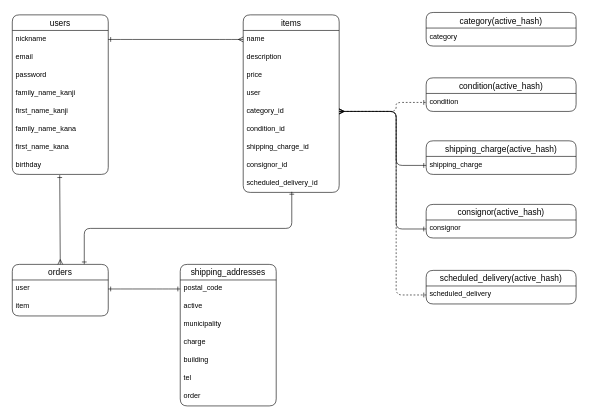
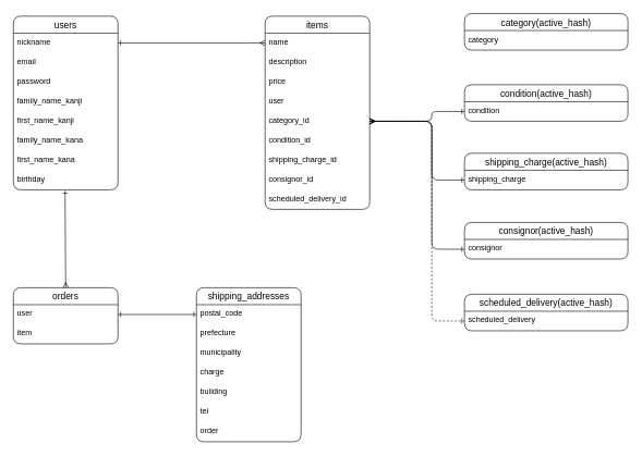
  <mxCell id="0" />
  <mxCell id="1" parent="0" />
  <mxCell id="2" value="items" style="swimlane;fontStyle=0;childLayout=stackLayout;horizontal=1;startSize=26;horizontalStack=0;resizeParent=1;resizeParentMax=0;resizeLast=0;collapsible=1;marginBottom=0;align=center;fontSize=14;rounded=1;" vertex="1" parent="1"><mxGeometry x="405" y="24" width="160" height="296" as="geometry" /></mxCell>
  <mxCell id="3" value="name" style="text;strokeColor=none;fillColor=none;spacingLeft=4;spacingRight=4;overflow=hidden;rotatable=0;points=[[0,0.5],[1,0.5]];portConstraint=eastwest;fontSize=12;rounded=1;" vertex="1" parent="2"><mxGeometry y="26" width="160" height="30" as="geometry" /></mxCell>
  <mxCell id="4" value="description" style="text;strokeColor=none;fillColor=none;spacingLeft=4;spacingRight=4;overflow=hidden;rotatable=0;points=[[0,0.5],[1,0.5]];portConstraint=eastwest;fontSize=12;rounded=1;" vertex="1" parent="2"><mxGeometry y="56" width="160" height="30" as="geometry" /></mxCell>
  <mxCell id="5" value="price" style="text;strokeColor=none;fillColor=none;spacingLeft=4;spacingRight=4;overflow=hidden;rotatable=0;points=[[0,0.5],[1,0.5]];portConstraint=eastwest;fontSize=12;rounded=1;" vertex="1" parent="2"><mxGeometry y="86" width="160" height="30" as="geometry" /></mxCell>
  <mxCell id="6" value="user" style="text;strokeColor=none;fillColor=none;spacingLeft=4;spacingRight=4;overflow=hidden;rotatable=0;points=[[0,0.5],[1,0.5]];portConstraint=eastwest;fontSize=12;rounded=1;" vertex="1" parent="2"><mxGeometry y="116" width="160" height="30" as="geometry" /></mxCell>
  <mxCell id="7" value="category_id" style="text;strokeColor=none;fillColor=none;spacingLeft=4;spacingRight=4;overflow=hidden;rotatable=0;points=[[0,0.5],[1,0.5]];portConstraint=eastwest;fontSize=12;rounded=1;" vertex="1" parent="2"><mxGeometry y="146" width="160" height="30" as="geometry" /></mxCell>
  <mxCell id="8" value="condition_id" style="text;strokeColor=none;fillColor=none;spacingLeft=4;spacingRight=4;overflow=hidden;rotatable=0;points=[[0,0.5],[1,0.5]];portConstraint=eastwest;fontSize=12;rounded=1;" vertex="1" parent="2"><mxGeometry y="176" width="160" height="30" as="geometry" /></mxCell>
  <mxCell id="9" value="shipping_charge_id" style="text;strokeColor=none;fillColor=none;spacingLeft=4;spacingRight=4;overflow=hidden;rotatable=0;points=[[0,0.5],[1,0.5]];portConstraint=eastwest;fontSize=12;rounded=1;" vertex="1" parent="2"><mxGeometry y="206" width="160" height="30" as="geometry" /></mxCell>
  <mxCell id="10" value="consignor_id" style="text;strokeColor=none;fillColor=none;spacingLeft=4;spacingRight=4;overflow=hidden;rotatable=0;points=[[0,0.5],[1,0.5]];portConstraint=eastwest;fontSize=12;rounded=1;" vertex="1" parent="2"><mxGeometry y="236" width="160" height="30" as="geometry" /></mxCell>
  <mxCell id="11" value="scheduled_delivery_id" style="text;strokeColor=none;fillColor=none;spacingLeft=4;spacingRight=4;overflow=hidden;rotatable=0;points=[[0,0.5],[1,0.5]];portConstraint=eastwest;fontSize=12;rounded=1;" vertex="1" parent="2"><mxGeometry y="266" width="160" height="30" as="geometry" /></mxCell>
  <mxCell id="12" value="users" style="swimlane;fontStyle=0;childLayout=stackLayout;horizontal=1;startSize=26;horizontalStack=0;resizeParent=1;resizeParentMax=0;resizeLast=0;collapsible=1;marginBottom=0;align=center;fontSize=14;rounded=1;" vertex="1" parent="1"><mxGeometry x="20" y="24" width="160" height="266" as="geometry" /></mxCell>
  <mxCell id="13" value="nickname" style="text;strokeColor=none;fillColor=none;spacingLeft=4;spacingRight=4;overflow=hidden;rotatable=0;points=[[0,0.5],[1,0.5]];portConstraint=eastwest;fontSize=12;rounded=1;" vertex="1" parent="12"><mxGeometry y="26" width="160" height="30" as="geometry" /></mxCell>
  <mxCell id="14" value="email" style="text;strokeColor=none;fillColor=none;spacingLeft=4;spacingRight=4;overflow=hidden;rotatable=0;points=[[0,0.5],[1,0.5]];portConstraint=eastwest;fontSize=12;rounded=1;" vertex="1" parent="12"><mxGeometry y="56" width="160" height="30" as="geometry" /></mxCell>
  <mxCell id="15" value="password" style="text;strokeColor=none;fillColor=none;spacingLeft=4;spacingRight=4;overflow=hidden;rotatable=0;points=[[0,0.5],[1,0.5]];portConstraint=eastwest;fontSize=12;rounded=1;" vertex="1" parent="12"><mxGeometry y="86" width="160" height="30" as="geometry" /></mxCell>
  <mxCell id="16" value="family_name_kanji" style="text;strokeColor=none;fillColor=none;spacingLeft=4;spacingRight=4;overflow=hidden;rotatable=0;points=[[0,0.5],[1,0.5]];portConstraint=eastwest;fontSize=12;rounded=1;" vertex="1" parent="12"><mxGeometry y="116" width="160" height="30" as="geometry" /></mxCell>
  <mxCell id="17" value="first_name_kanji" style="text;strokeColor=none;fillColor=none;spacingLeft=4;spacingRight=4;overflow=hidden;rotatable=0;points=[[0,0.5],[1,0.5]];portConstraint=eastwest;fontSize=12;rounded=1;" vertex="1" parent="12"><mxGeometry y="146" width="160" height="30" as="geometry" /></mxCell>
  <mxCell id="18" value="family_name_kana" style="text;strokeColor=none;fillColor=none;spacingLeft=4;spacingRight=4;overflow=hidden;rotatable=0;points=[[0,0.5],[1,0.5]];portConstraint=eastwest;fontSize=12;rounded=1;" vertex="1" parent="12"><mxGeometry y="176" width="160" height="30" as="geometry" /></mxCell>
  <mxCell id="19" value="first_name_kana" style="text;strokeColor=none;fillColor=none;spacingLeft=4;spacingRight=4;overflow=hidden;rotatable=0;points=[[0,0.5],[1,0.5]];portConstraint=eastwest;fontSize=12;rounded=1;" vertex="1" parent="12"><mxGeometry y="206" width="160" height="30" as="geometry" /></mxCell>
  <mxCell id="20" value="birthday" style="text;strokeColor=none;fillColor=none;spacingLeft=4;spacingRight=4;overflow=hidden;rotatable=0;points=[[0,0.5],[1,0.5]];portConstraint=eastwest;fontSize=12;rounded=1;" vertex="1" parent="12"><mxGeometry y="236" width="160" height="30" as="geometry" /></mxCell>
- <mxCell id="21" style="edgeStyle=none;rounded=1;html=1;exitX=0.75;exitY=0;exitDx=0;exitDy=0;entryX=0.506;entryY=0.967;entryDx=0;entryDy=0;startArrow=ERone;startFill=0;endArrow=ERone;endFill=0;entryPerimeter=0;" edge="1" parent="1" source="22" target="11"><mxGeometry relative="1" as="geometry"><Array as="points"><mxPoint x="140" y="380" /><mxPoint x="486" y="380" /></Array></mxGeometry></mxCell>
  <mxCell id="22" value="orders" style="swimlane;fontStyle=0;childLayout=stackLayout;horizontal=1;startSize=26;horizontalStack=0;resizeParent=1;resizeParentMax=0;resizeLast=0;collapsible=1;marginBottom=0;align=center;fontSize=14;rounded=1;" vertex="1" parent="1"><mxGeometry x="20" y="440" width="160" height="86" as="geometry" /></mxCell>
  <mxCell id="23" value="user" style="text;strokeColor=none;fillColor=none;spacingLeft=4;spacingRight=4;overflow=hidden;rotatable=0;points=[[0,0.5],[1,0.5]];portConstraint=eastwest;fontSize=12;rounded=1;" vertex="1" parent="22"><mxGeometry y="26" width="160" height="30" as="geometry" /></mxCell>
  <mxCell id="24" value="item" style="text;strokeColor=none;fillColor=none;spacingLeft=4;spacingRight=4;overflow=hidden;rotatable=0;points=[[0,0.5],[1,0.5]];portConstraint=eastwest;fontSize=12;rounded=1;" vertex="1" parent="22"><mxGeometry y="56" width="160" height="30" as="geometry" /></mxCell>
  <mxCell id="25" value="shipping_addresses" style="swimlane;fontStyle=0;childLayout=stackLayout;horizontal=1;startSize=26;horizontalStack=0;resizeParent=1;resizeParentMax=0;resizeLast=0;collapsible=1;marginBottom=0;align=center;fontSize=14;rounded=1;" vertex="1" parent="1"><mxGeometry x="300" y="440" width="160" height="236" as="geometry" /></mxCell>
  <mxCell id="26" value="postal_code" style="text;strokeColor=none;fillColor=none;spacingLeft=4;spacingRight=4;overflow=hidden;rotatable=0;points=[[0,0.5],[1,0.5]];portConstraint=eastwest;fontSize=12;rounded=1;" vertex="1" parent="25"><mxGeometry y="26" width="160" height="30" as="geometry" /></mxCell>
- <mxCell id="27" value="active" style="text;strokeColor=none;fillColor=none;spacingLeft=4;spacingRight=4;overflow=hidden;rotatable=0;points=[[0,0.5],[1,0.5]];portConstraint=eastwest;fontSize=12;rounded=1;" vertex="1" parent="25"><mxGeometry y="56" width="160" height="30" as="geometry" /></mxCell>
+ <mxCell id="27" value="prefecture" style="text;strokeColor=none;fillColor=none;spacingLeft=4;spacingRight=4;overflow=hidden;rotatable=0;points=[[0,0.5],[1,0.5]];portConstraint=eastwest;fontSize=12;rounded=1;" vertex="1" parent="25"><mxGeometry y="56" width="160" height="30" as="geometry" /></mxCell>
  <mxCell id="28" value="municipality" style="text;strokeColor=none;fillColor=none;spacingLeft=4;spacingRight=4;overflow=hidden;rotatable=0;points=[[0,0.5],[1,0.5]];portConstraint=eastwest;fontSize=12;rounded=1;" vertex="1" parent="25"><mxGeometry y="86" width="160" height="30" as="geometry" /></mxCell>
  <mxCell id="29" value="charge" style="text;strokeColor=none;fillColor=none;spacingLeft=4;spacingRight=4;overflow=hidden;rotatable=0;points=[[0,0.5],[1,0.5]];portConstraint=eastwest;fontSize=12;rounded=1;" vertex="1" parent="25"><mxGeometry y="116" width="160" height="30" as="geometry" /></mxCell>
  <mxCell id="30" value="building" style="text;strokeColor=none;fillColor=none;spacingLeft=4;spacingRight=4;overflow=hidden;rotatable=0;points=[[0,0.5],[1,0.5]];portConstraint=eastwest;fontSize=12;rounded=1;" vertex="1" parent="25"><mxGeometry y="146" width="160" height="30" as="geometry" /></mxCell>
  <mxCell id="31" value="tel" style="text;strokeColor=none;fillColor=none;spacingLeft=4;spacingRight=4;overflow=hidden;rotatable=0;points=[[0,0.5],[1,0.5]];portConstraint=eastwest;fontSize=12;rounded=1;" vertex="1" parent="25"><mxGeometry y="176" width="160" height="30" as="geometry" /></mxCell>
  <mxCell id="32" value="order" style="text;strokeColor=none;fillColor=none;spacingLeft=4;spacingRight=4;overflow=hidden;rotatable=0;points=[[0,0.5],[1,0.5]];portConstraint=eastwest;fontSize=12;rounded=1;" vertex="1" parent="25"><mxGeometry y="206" width="160" height="30" as="geometry" /></mxCell>
  <mxCell id="33" value="category(active_hash)" style="swimlane;fontStyle=0;childLayout=stackLayout;horizontal=1;startSize=26;horizontalStack=0;resizeParent=1;resizeParentMax=0;resizeLast=0;collapsible=1;marginBottom=0;align=center;fontSize=14;rounded=1;" vertex="1" parent="1"><mxGeometry x="710" y="20" width="250" height="56" as="geometry" /></mxCell>
  <mxCell id="34" value="category" style="text;strokeColor=none;fillColor=none;spacingLeft=4;spacingRight=4;overflow=hidden;rotatable=0;points=[[0,0.5],[1,0.5]];portConstraint=eastwest;fontSize=12;rounded=1;" vertex="1" parent="33"><mxGeometry y="26" width="250" height="30" as="geometry" /></mxCell>
  <mxCell id="35" value="scheduled_delivery(active_hash)" style="swimlane;fontStyle=0;childLayout=stackLayout;horizontal=1;startSize=26;horizontalStack=0;resizeParent=1;resizeParentMax=0;resizeLast=0;collapsible=1;marginBottom=0;align=center;fontSize=14;rounded=1;" vertex="1" parent="1"><mxGeometry x="710" y="450" width="250" height="56" as="geometry" /></mxCell>
  <mxCell id="36" value="scheduled_delivery" style="text;strokeColor=none;fillColor=none;spacingLeft=4;spacingRight=4;overflow=hidden;rotatable=0;points=[[0,0.5],[1,0.5]];portConstraint=eastwest;fontSize=12;rounded=1;" vertex="1" parent="35"><mxGeometry y="26" width="250" height="30" as="geometry" /></mxCell>
  <mxCell id="37" value="consignor(active_hash)" style="swimlane;fontStyle=0;childLayout=stackLayout;horizontal=1;startSize=26;horizontalStack=0;resizeParent=1;resizeParentMax=0;resizeLast=0;collapsible=1;marginBottom=0;align=center;fontSize=14;rounded=1;" vertex="1" parent="1"><mxGeometry x="710" y="340" width="250" height="56" as="geometry" /></mxCell>
  <mxCell id="38" value="consignor" style="text;strokeColor=none;fillColor=none;spacingLeft=4;spacingRight=4;overflow=hidden;rotatable=0;points=[[0,0.5],[1,0.5]];portConstraint=eastwest;fontSize=12;rounded=1;" vertex="1" parent="37"><mxGeometry y="26" width="250" height="30" as="geometry" /></mxCell>
  <mxCell id="39" value="shipping_charge(active_hash)" style="swimlane;fontStyle=0;childLayout=stackLayout;horizontal=1;startSize=26;horizontalStack=0;resizeParent=1;resizeParentMax=0;resizeLast=0;collapsible=1;marginBottom=0;align=center;fontSize=14;rounded=1;" vertex="1" parent="1"><mxGeometry x="710" y="234" width="250" height="56" as="geometry" /></mxCell>
  <mxCell id="40" value="shipping_charge" style="text;strokeColor=none;fillColor=none;spacingLeft=4;spacingRight=4;overflow=hidden;rotatable=0;points=[[0,0.5],[1,0.5]];portConstraint=eastwest;fontSize=12;rounded=1;" vertex="1" parent="39"><mxGeometry y="26" width="250" height="30" as="geometry" /></mxCell>
  <mxCell id="41" value="condition(active_hash)" style="swimlane;fontStyle=0;childLayout=stackLayout;horizontal=1;startSize=26;horizontalStack=0;resizeParent=1;resizeParentMax=0;resizeLast=0;collapsible=1;marginBottom=0;align=center;fontSize=14;rounded=1;" vertex="1" parent="1"><mxGeometry x="710" y="129" width="250" height="56" as="geometry" /></mxCell>
  <mxCell id="42" value="condition" style="text;strokeColor=none;fillColor=none;spacingLeft=4;spacingRight=4;overflow=hidden;rotatable=0;points=[[0,0.5],[1,0.5]];portConstraint=eastwest;fontSize=12;rounded=1;" vertex="1" parent="41"><mxGeometry y="26" width="250" height="30" as="geometry" /></mxCell>
  <mxCell id="43" value="" style="edgeStyle=entityRelationEdgeStyle;fontSize=12;html=1;endArrow=ERmany;endFill=0;exitX=1;exitY=0.5;exitDx=0;exitDy=0;entryX=0;entryY=0.5;entryDx=0;entryDy=0;startArrow=ERone;startFill=0;fontStyle=1;rounded=1;" edge="1" parent="1" source="13" target="3"><mxGeometry width="100" height="100" relative="1" as="geometry"><mxPoint x="190" y="60" as="sourcePoint" /><mxPoint x="400" y="250" as="targetPoint" /></mxGeometry></mxCell>
  <mxCell id="44" value="" style="edgeStyle=entityRelationEdgeStyle;fontSize=12;html=1;endArrow=ERone;endFill=1;rounded=1;exitX=1;exitY=0.5;exitDx=0;exitDy=0;entryX=0;entryY=0.5;entryDx=0;entryDy=0;startArrow=ERone;startFill=0;" edge="1" parent="1" source="23" target="26"><mxGeometry width="100" height="100" relative="1" as="geometry"><mxPoint x="300" y="520" as="sourcePoint" /><mxPoint x="400" y="420" as="targetPoint" /></mxGeometry></mxCell>
  <mxCell id="45" style="edgeStyle=none;rounded=1;html=1;exitX=0.494;exitY=1.04;exitDx=0;exitDy=0;entryX=0.5;entryY=0;entryDx=0;entryDy=0;startArrow=ERone;startFill=0;endArrow=ERmany;endFill=0;exitPerimeter=0;" edge="1" parent="1" source="20" target="22"><mxGeometry relative="1" as="geometry" /></mxCell>
  <mxCell id="46" value="" style="endArrow=ERmany;html=1;rounded=1;exitX=0;exitY=0.5;exitDx=0;exitDy=0;endFill=0;startArrow=ERone;startFill=0;entryX=1;entryY=0.5;entryDx=0;entryDy=0;dashed=1;" edge="1" parent="1" source="36" target="7"><mxGeometry width="50" height="50" relative="1" as="geometry"><mxPoint x="620" y="330" as="sourcePoint" /><mxPoint x="570" y="180" as="targetPoint" /><Array as="points"><mxPoint x="660" y="491" /><mxPoint x="660" y="185" /></Array></mxGeometry></mxCell>
- <mxCell id="47" value="" style="endArrow=ERone;html=1;rounded=1;entryX=0;entryY=0.5;entryDx=0;entryDy=0;startArrow=ERmany;startFill=0;endFill=0;exitX=1;exitY=0.5;exitDx=0;exitDy=0;dashed=1;" edge="1" parent="1" source="7" target="42"><mxGeometry width="50" height="50" relative="1" as="geometry"><mxPoint x="640" y="170" as="sourcePoint" /><mxPoint x="670" y="280" as="targetPoint" /><Array as="points"><mxPoint x="660" y="185" /><mxPoint x="660" y="170" /></Array></mxGeometry></mxCell>
+ <mxCell id="47" value="" style="endArrow=ERone;html=1;rounded=1;entryX=0;entryY=0.5;entryDx=0;entryDy=0;startArrow=ERmany;startFill=0;endFill=0;exitX=1;exitY=0.5;exitDx=0;exitDy=0;" edge="1" parent="1" source="7" target="42"><mxGeometry width="50" height="50" relative="1" as="geometry"><mxPoint x="640" y="170" as="sourcePoint" /><mxPoint x="670" y="280" as="targetPoint" /><Array as="points"><mxPoint x="660" y="185" /><mxPoint x="660" y="170" /></Array></mxGeometry></mxCell>
  <mxCell id="48" value="" style="endArrow=ERone;html=1;rounded=1;entryX=0;entryY=0.5;entryDx=0;entryDy=0;startArrow=ERmany;startFill=0;endFill=0;exitX=1;exitY=0.5;exitDx=0;exitDy=0;" edge="1" parent="1" source="7" target="40"><mxGeometry width="50" height="50" relative="1" as="geometry"><mxPoint x="640" y="275" as="sourcePoint" /><mxPoint x="670" y="280" as="targetPoint" /><Array as="points"><mxPoint x="660" y="185" /><mxPoint x="660" y="275" /></Array></mxGeometry></mxCell>
  <mxCell id="49" value="" style="endArrow=ERone;html=1;rounded=1;entryX=0;entryY=0.5;entryDx=0;entryDy=0;startArrow=ERmany;startFill=0;endFill=0;exitX=1;exitY=0.5;exitDx=0;exitDy=0;" edge="1" parent="1" source="7" target="38"><mxGeometry width="50" height="50" relative="1" as="geometry"><mxPoint x="640" y="381" as="sourcePoint" /><mxPoint x="670" y="280" as="targetPoint" /><Array as="points"><mxPoint x="660" y="185" /><mxPoint x="660" y="381" /></Array></mxGeometry></mxCell>
